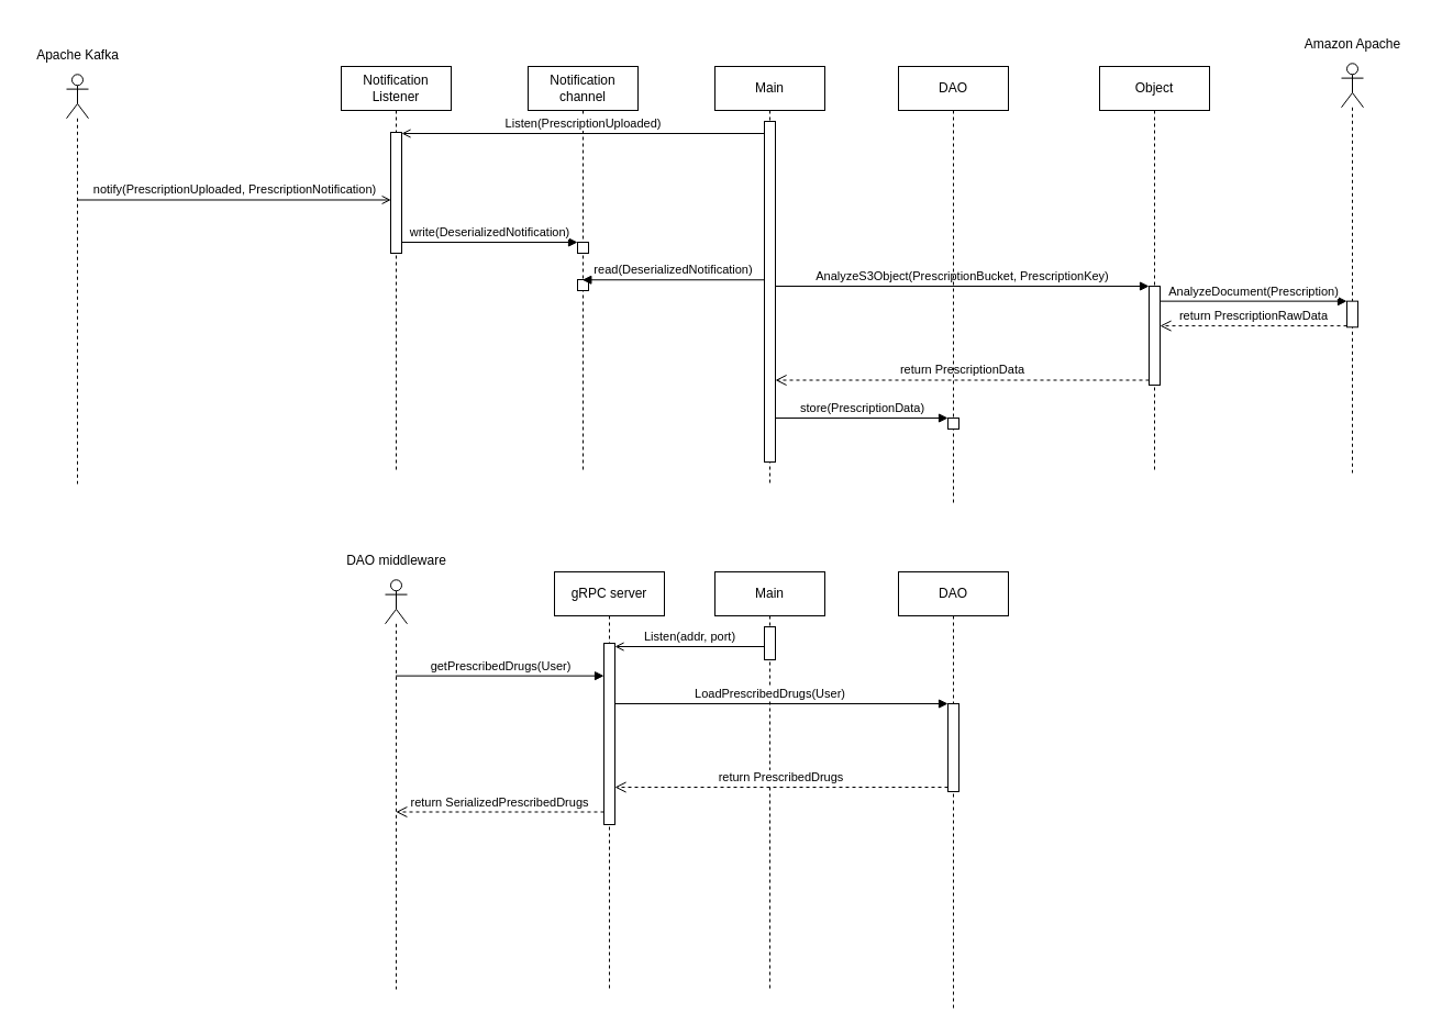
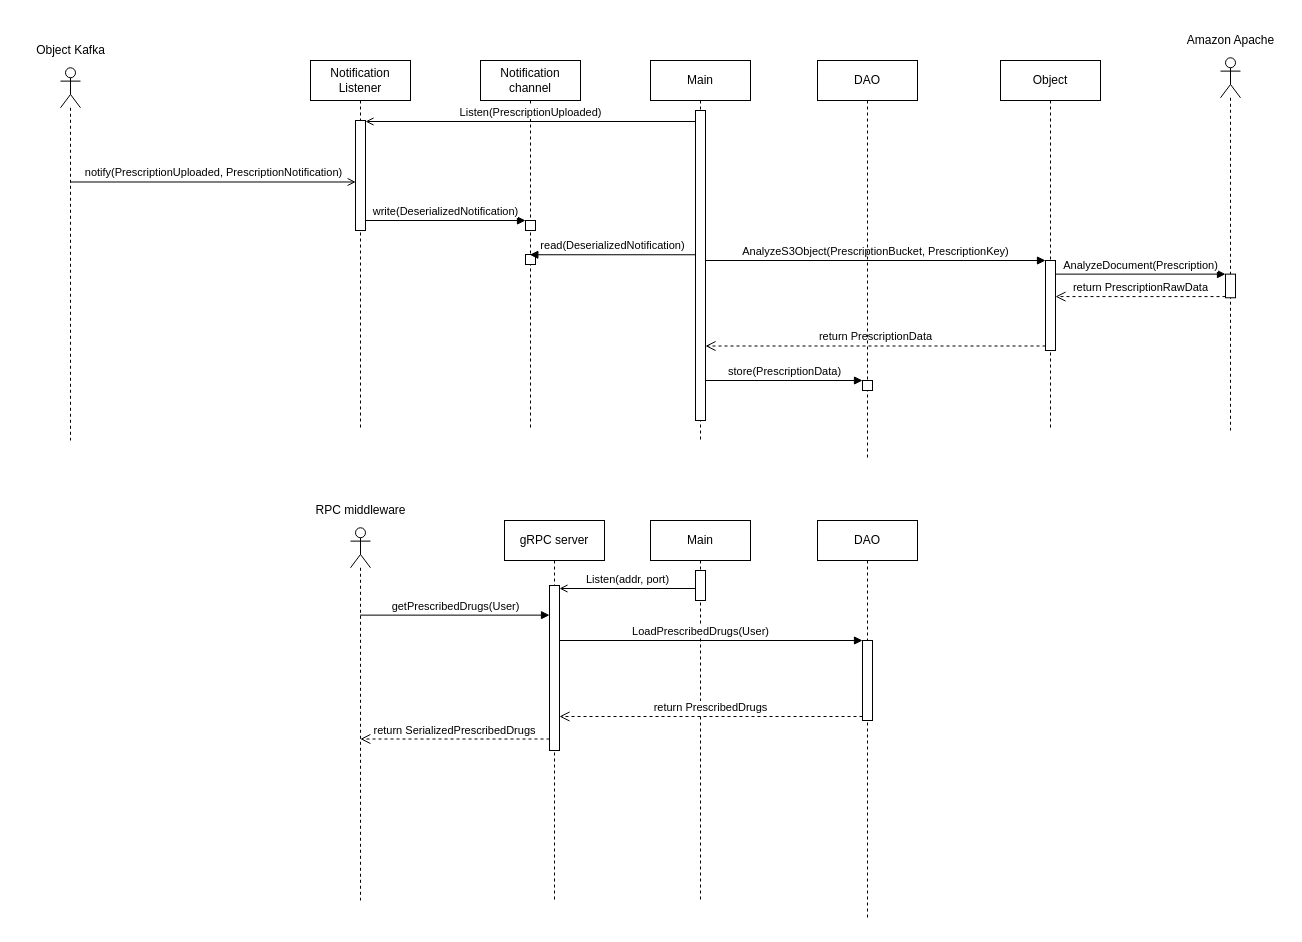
  <mxCell id="0" />
  <mxCell id="1" parent="0" />
  <mxCell id="2" value="Notification Listener" style="shape=umlLifeline;perimeter=lifelinePerimeter;whiteSpace=wrap;html=1;container=1;collapsible=0;recursiveResize=0;outlineConnect=0;" vertex="1" parent="1"><mxGeometry x="310" y="60" width="100" height="370" as="geometry" /></mxCell>
  <mxCell id="3" value="" style="html=1;points=[];perimeter=orthogonalPerimeter;" vertex="1" parent="2"><mxGeometry x="45" y="60" width="10" height="110" as="geometry" /></mxCell>
  <mxCell id="4" value="" style="group" vertex="1" connectable="0" parent="1"><mxGeometry x="20" y="30" width="100" height="410" as="geometry" /></mxCell>
  <mxCell id="5" value="" style="shape=umlLifeline;participant=umlActor;perimeter=lifelinePerimeter;whiteSpace=wrap;html=1;container=1;collapsible=0;recursiveResize=0;verticalAlign=top;spacingTop=36;outlineConnect=0;size=40;" vertex="1" parent="4"><mxGeometry x="40" y="37.273" width="20" height="372.727" as="geometry" /></mxCell>
- <mxCell id="6" value="Apache Kafka" style="text;html=1;align=center;verticalAlign=middle;resizable=0;points=[];autosize=1;strokeColor=none;fillColor=none;" vertex="1" parent="4"><mxGeometry x="5" y="10" width="90" height="20" as="geometry" /></mxCell>
+ <mxCell id="6" value="Object Kafka" style="text;html=1;align=center;verticalAlign=middle;resizable=0;points=[];autosize=1;strokeColor=none;fillColor=none;" vertex="1" parent="4"><mxGeometry x="5" y="10" width="90" height="20" as="geometry" /></mxCell>
  <mxCell id="7" value="notify(PrescriptionUploaded, PrescriptionNotification)" style="html=1;verticalAlign=bottom;endArrow=open;entryX=0.021;entryY=0.559;endFill=0;entryDx=0;entryDy=0;entryPerimeter=0;" edge="1" target="3" parent="1" source="5"><mxGeometry relative="1" as="geometry"><mxPoint x="285" y="120" as="sourcePoint" /></mxGeometry></mxCell>
  <mxCell id="8" value="Notification channel" style="shape=umlLifeline;perimeter=lifelinePerimeter;whiteSpace=wrap;html=1;container=1;collapsible=0;recursiveResize=0;outlineConnect=0;" vertex="1" parent="1"><mxGeometry x="480" y="60" width="100" height="370" as="geometry" /></mxCell>
  <mxCell id="9" value="" style="html=1;points=[];perimeter=orthogonalPerimeter;" vertex="1" parent="8"><mxGeometry x="45" y="160" width="10" height="10" as="geometry" /></mxCell>
  <mxCell id="10" value="" style="html=1;points=[];perimeter=orthogonalPerimeter;" vertex="1" parent="8"><mxGeometry x="45" y="194" width="10" height="10" as="geometry" /></mxCell>
  <mxCell id="11" value="Main" style="shape=umlLifeline;perimeter=lifelinePerimeter;whiteSpace=wrap;html=1;container=1;collapsible=0;recursiveResize=0;outlineConnect=0;" vertex="1" parent="1"><mxGeometry x="650" y="60" width="100" height="380" as="geometry" /></mxCell>
  <mxCell id="12" value="" style="html=1;points=[];perimeter=orthogonalPerimeter;" vertex="1" parent="11"><mxGeometry x="45" y="50" width="10" height="310" as="geometry" /></mxCell>
  <mxCell id="13" value="write(DeserializedNotification)" style="html=1;verticalAlign=bottom;endArrow=block;entryX=0;entryY=0;" edge="1" target="9" parent="1" source="3"><mxGeometry relative="1" as="geometry"><mxPoint x="415" y="220" as="sourcePoint" /></mxGeometry></mxCell>
  <mxCell id="14" value="read(DeserializedNotification)" style="html=1;verticalAlign=bottom;endArrow=block;" edge="1" parent="1" source="12"><mxGeometry relative="1" as="geometry"><mxPoint x="600" y="360" as="sourcePoint" /><mxPoint x="529.324" y="254.25" as="targetPoint" /></mxGeometry></mxCell>
  <mxCell id="15" value="Object" style="shape=umlLifeline;perimeter=lifelinePerimeter;whiteSpace=wrap;html=1;container=1;collapsible=0;recursiveResize=0;outlineConnect=0;" vertex="1" parent="1"><mxGeometry x="1000" y="60" width="100" height="370" as="geometry" /></mxCell>
  <mxCell id="16" value="" style="html=1;points=[];perimeter=orthogonalPerimeter;" vertex="1" parent="15"><mxGeometry x="45" y="200" width="10" height="90" as="geometry" /></mxCell>
  <mxCell id="17" value="AnalyzeS3Object(PrescriptionBucket, PrescriptionKey)" style="html=1;verticalAlign=bottom;endArrow=block;entryX=0;entryY=0;" edge="1" target="16" parent="1" source="12"><mxGeometry relative="1" as="geometry"><mxPoint x="805" y="260" as="sourcePoint" /></mxGeometry></mxCell>
  <mxCell id="18" value="" style="group" vertex="1" connectable="0" parent="1"><mxGeometry x="1180" y="20" width="100" height="410" as="geometry" /></mxCell>
  <mxCell id="19" value="" style="shape=umlLifeline;participant=umlActor;perimeter=lifelinePerimeter;whiteSpace=wrap;html=1;container=1;collapsible=0;recursiveResize=0;verticalAlign=top;spacingTop=36;outlineConnect=0;size=40;" vertex="1" parent="18"><mxGeometry x="40" y="37.273" width="20" height="372.727" as="geometry" /></mxCell>
  <mxCell id="20" value="" style="html=1;points=[];perimeter=orthogonalPerimeter;" vertex="1" parent="19"><mxGeometry x="5" y="216.37" width="10" height="23.63" as="geometry" /></mxCell>
  <mxCell id="21" value="Amazon Apache" style="text;html=1;align=center;verticalAlign=middle;resizable=0;points=[];autosize=1;strokeColor=none;fillColor=none;" vertex="1" parent="18"><mxGeometry y="10" width="100" height="20" as="geometry" /></mxCell>
  <mxCell id="22" value="AnalyzeDocument(Prescription)" style="html=1;verticalAlign=bottom;endArrow=block;entryX=0;entryY=0;" edge="1" target="20" parent="1" source="16"><mxGeometry relative="1" as="geometry"><mxPoint x="1155" y="273.64" as="sourcePoint" /></mxGeometry></mxCell>
  <mxCell id="23" value="return PrescriptionRawData" style="html=1;verticalAlign=bottom;endArrow=open;dashed=1;endSize=8;exitX=0;exitY=0.95;" edge="1" source="20" parent="1" target="16"><mxGeometry relative="1" as="geometry"><mxPoint x="1150" y="350" as="targetPoint" /></mxGeometry></mxCell>
  <mxCell id="24" value="return PrescriptionData" style="html=1;verticalAlign=bottom;endArrow=open;dashed=1;endSize=8;exitX=0;exitY=0.95;" edge="1" source="16" parent="1" target="12"><mxGeometry relative="1" as="geometry"><mxPoint x="925" y="336" as="targetPoint" /></mxGeometry></mxCell>
  <mxCell id="25" value="DAO" style="shape=umlLifeline;perimeter=lifelinePerimeter;whiteSpace=wrap;html=1;container=1;collapsible=0;recursiveResize=0;outlineConnect=0;" vertex="1" parent="1"><mxGeometry x="817" y="60" width="100" height="400" as="geometry" /></mxCell>
  <mxCell id="26" value="" style="html=1;points=[];perimeter=orthogonalPerimeter;" vertex="1" parent="25"><mxGeometry x="45" y="320" width="10" height="10" as="geometry" /></mxCell>
  <mxCell id="27" value="Listen(PrescriptionUploaded)" style="html=1;verticalAlign=bottom;endArrow=open;endFill=0;" edge="1" parent="1" source="12"><mxGeometry relative="1" as="geometry"><mxPoint x="600" y="121" as="sourcePoint" /><mxPoint x="365" y="121" as="targetPoint" /></mxGeometry></mxCell>
  <mxCell id="28" value="store(PrescriptionData)" style="html=1;verticalAlign=bottom;endArrow=block;entryX=0;entryY=0;" edge="1" target="26" parent="1" source="12"><mxGeometry relative="1" as="geometry"><mxPoint x="792" y="380" as="sourcePoint" /></mxGeometry></mxCell>
  <mxCell id="29" value="Main" style="shape=umlLifeline;perimeter=lifelinePerimeter;whiteSpace=wrap;html=1;container=1;collapsible=0;recursiveResize=0;outlineConnect=0;" vertex="1" parent="1"><mxGeometry x="650" y="520" width="100" height="380" as="geometry" /></mxCell>
  <mxCell id="30" value="" style="html=1;points=[];perimeter=orthogonalPerimeter;" vertex="1" parent="29"><mxGeometry x="45" y="50" width="10" height="30" as="geometry" /></mxCell>
  <mxCell id="31" value="" style="group" vertex="1" connectable="0" parent="1"><mxGeometry x="310" y="490" width="105" height="410" as="geometry" /></mxCell>
  <mxCell id="32" value="" style="shape=umlLifeline;participant=umlActor;perimeter=lifelinePerimeter;whiteSpace=wrap;html=1;container=1;collapsible=0;recursiveResize=0;verticalAlign=top;spacingTop=36;outlineConnect=0;size=40;" vertex="1" parent="31"><mxGeometry x="40" y="37.273" width="20" height="372.727" as="geometry" /></mxCell>
- <mxCell id="33" value="DAO middleware" style="text;html=1;align=center;verticalAlign=middle;resizable=0;points=[];autosize=1;strokeColor=none;fillColor=none;" vertex="1" parent="31"><mxGeometry x="-5" y="10" width="110" height="20" as="geometry" /></mxCell>
+ <mxCell id="33" value="RPC middleware" style="text;html=1;align=center;verticalAlign=middle;resizable=0;points=[];autosize=1;strokeColor=none;fillColor=none;" vertex="1" parent="31"><mxGeometry x="-5" y="10" width="110" height="20" as="geometry" /></mxCell>
  <mxCell id="34" value="gRPC server" style="shape=umlLifeline;perimeter=lifelinePerimeter;whiteSpace=wrap;html=1;container=1;collapsible=0;recursiveResize=0;outlineConnect=0;" vertex="1" parent="1"><mxGeometry x="504" y="520" width="100" height="380" as="geometry" /></mxCell>
  <mxCell id="35" value="" style="html=1;points=[];perimeter=orthogonalPerimeter;" vertex="1" parent="34"><mxGeometry x="45" y="65" width="10" height="165" as="geometry" /></mxCell>
  <mxCell id="36" value="Listen(addr, port)" style="html=1;verticalAlign=bottom;endArrow=open;endFill=0;" edge="1" parent="1" target="35"><mxGeometry relative="1" as="geometry"><mxPoint x="695" y="588" as="sourcePoint" /><mxPoint x="559" y="588" as="targetPoint" /></mxGeometry></mxCell>
  <mxCell id="37" value="DAO" style="shape=umlLifeline;perimeter=lifelinePerimeter;whiteSpace=wrap;html=1;container=1;collapsible=0;recursiveResize=0;outlineConnect=0;" vertex="1" parent="1"><mxGeometry x="817" y="520" width="100" height="400" as="geometry" /></mxCell>
  <mxCell id="38" value="" style="html=1;points=[];perimeter=orthogonalPerimeter;" vertex="1" parent="37"><mxGeometry x="45" y="120" width="10" height="80" as="geometry" /></mxCell>
  <mxCell id="39" value="getPrescribedDrugs(User)" style="html=1;verticalAlign=bottom;endArrow=block;" edge="1" parent="1" source="32"><mxGeometry relative="1" as="geometry"><mxPoint x="439.5" y="614.636" as="sourcePoint" /><mxPoint x="549" y="614.636" as="targetPoint" /></mxGeometry></mxCell>
  <mxCell id="40" value="LoadPrescribedDrugs(User)" style="html=1;verticalAlign=bottom;endArrow=block;entryX=0;entryY=0;" edge="1" target="38" parent="1" source="35"><mxGeometry x="-0.069" relative="1" as="geometry"><mxPoint x="550" y="640" as="sourcePoint" /><mxPoint as="offset" /></mxGeometry></mxCell>
  <mxCell id="41" value="return PrescribedDrugs" style="html=1;verticalAlign=bottom;endArrow=open;dashed=1;endSize=8;exitX=0;exitY=0.95;" edge="1" source="38" parent="1" target="35"><mxGeometry relative="1" as="geometry"><mxPoint x="792" y="716" as="targetPoint" /></mxGeometry></mxCell>
  <mxCell id="42" value="return SerializedPrescribedDrugs" style="html=1;verticalAlign=bottom;endArrow=open;dashed=1;endSize=8;" edge="1" parent="1"><mxGeometry relative="1" as="geometry"><mxPoint x="359.81" y="738.5" as="targetPoint" /><mxPoint x="549" y="738.5" as="sourcePoint" /></mxGeometry></mxCell>
